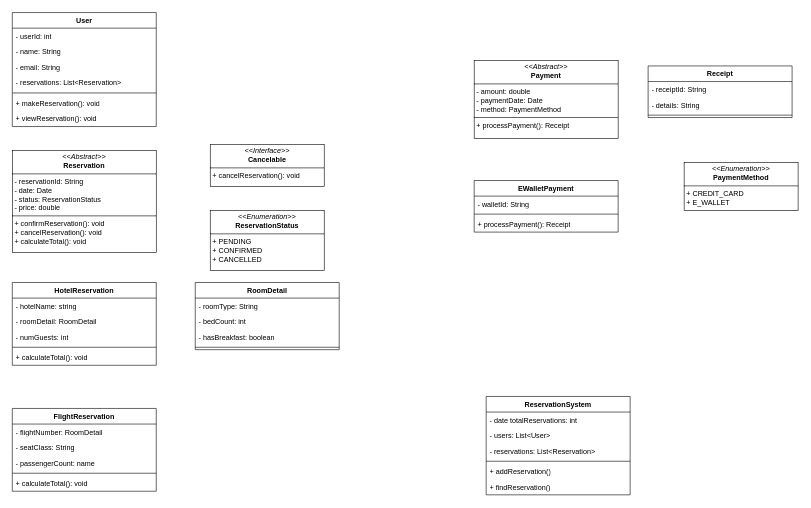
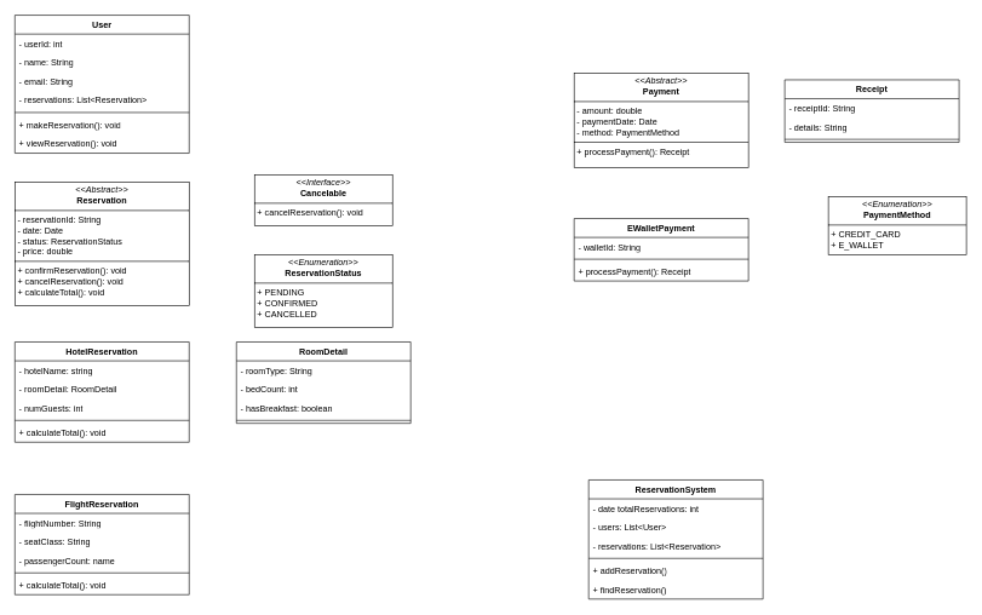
  <mxCell id="0" />
  <mxCell id="1" parent="0" />
  <mxCell id="2" value="User" style="swimlane;fontStyle=1;align=center;verticalAlign=top;childLayout=stackLayout;horizontal=1;startSize=26;horizontalStack=0;resizeParent=1;resizeParentMax=0;resizeLast=0;collapsible=1;marginBottom=0;whiteSpace=wrap;html=1;" vertex="1" parent="1"><mxGeometry x="20" y="20" width="240" height="190" as="geometry" /></mxCell>
  <mxCell id="3" value="- userId: int" style="text;strokeColor=none;fillColor=none;align=left;verticalAlign=top;spacingLeft=4;spacingRight=4;overflow=hidden;rotatable=0;points=[[0,0.5],[1,0.5]];portConstraint=eastwest;whiteSpace=wrap;html=1;" vertex="1" parent="2"><mxGeometry y="26" width="240" height="26" as="geometry" /></mxCell>
  <mxCell id="4" value="- name: String" style="text;strokeColor=none;fillColor=none;align=left;verticalAlign=top;spacingLeft=4;spacingRight=4;overflow=hidden;rotatable=0;points=[[0,0.5],[1,0.5]];portConstraint=eastwest;whiteSpace=wrap;html=1;" vertex="1" parent="2"><mxGeometry y="52" width="240" height="26" as="geometry" /></mxCell>
  <mxCell id="5" value="- email: String" style="text;strokeColor=none;fillColor=none;align=left;verticalAlign=top;spacingLeft=4;spacingRight=4;overflow=hidden;rotatable=0;points=[[0,0.5],[1,0.5]];portConstraint=eastwest;whiteSpace=wrap;html=1;" vertex="1" parent="2"><mxGeometry y="78" width="240" height="26" as="geometry" /></mxCell>
  <mxCell id="6" value="- reservations: List&amp;lt;Reservation&amp;gt;" style="text;strokeColor=none;fillColor=none;align=left;verticalAlign=top;spacingLeft=4;spacingRight=4;overflow=hidden;rotatable=0;points=[[0,0.5],[1,0.5]];portConstraint=eastwest;whiteSpace=wrap;html=1;" vertex="1" parent="2"><mxGeometry y="104" width="240" height="26" as="geometry" /></mxCell>
  <mxCell id="7" value="" style="line;strokeWidth=1;fillColor=none;align=left;verticalAlign=middle;spacingTop=-1;spacingLeft=3;spacingRight=3;rotatable=0;labelPosition=right;points=[];portConstraint=eastwest;strokeColor=inherit;" vertex="1" parent="2"><mxGeometry y="130" width="240" height="8" as="geometry" /></mxCell>
  <mxCell id="8" value="+ makeReservation(): void" style="text;strokeColor=none;fillColor=none;align=left;verticalAlign=top;spacingLeft=4;spacingRight=4;overflow=hidden;rotatable=0;points=[[0,0.5],[1,0.5]];portConstraint=eastwest;whiteSpace=wrap;html=1;" vertex="1" parent="2"><mxGeometry y="138" width="240" height="26" as="geometry" /></mxCell>
  <mxCell id="9" value="+ viewReservation(): void" style="text;strokeColor=none;fillColor=none;align=left;verticalAlign=top;spacingLeft=4;spacingRight=4;overflow=hidden;rotatable=0;points=[[0,0.5],[1,0.5]];portConstraint=eastwest;whiteSpace=wrap;html=1;" vertex="1" parent="2"><mxGeometry y="164" width="240" height="26" as="geometry" /></mxCell>
  <mxCell id="10" value="&lt;p style=&quot;margin:0px;margin-top:4px;text-align:center;&quot;&gt;&lt;i&gt;&amp;lt;&amp;lt;Abstract&amp;gt;&amp;gt;&lt;/i&gt;&lt;br&gt;&lt;b&gt;Reservation&lt;/b&gt;&lt;/p&gt;&lt;hr size=&quot;1&quot; style=&quot;border-style:solid;&quot;&gt;&lt;p style=&quot;margin:0px;margin-left:4px;&quot;&gt;- reservationId: String&lt;br&gt;- date: Date&lt;/p&gt;&lt;p style=&quot;margin:0px;margin-left:4px;&quot;&gt;- status: ReservationStatus&lt;/p&gt;&lt;p style=&quot;margin:0px;margin-left:4px;&quot;&gt;- price: double&lt;/p&gt;&lt;hr size=&quot;1&quot; style=&quot;border-style:solid;&quot;&gt;&lt;p style=&quot;margin:0px;margin-left:4px;&quot;&gt;+ confirmReservation(): void&lt;br&gt;&lt;/p&gt;&lt;p style=&quot;margin:0px;margin-left:4px;&quot;&gt;+ cancelReservation(): void&lt;/p&gt;&lt;p style=&quot;margin:0px;margin-left:4px;&quot;&gt;+ calculateTotal(): void&lt;/p&gt;" style="verticalAlign=top;align=left;overflow=fill;html=1;whiteSpace=wrap;" vertex="1" parent="1"><mxGeometry x="20" y="250" width="240" height="170" as="geometry" /></mxCell>
  <mxCell id="11" value="&lt;p style=&quot;margin:0px;margin-top:4px;text-align:center;&quot;&gt;&lt;i&gt;&amp;lt;&amp;lt;Interface&amp;gt;&amp;gt;&lt;/i&gt;&lt;br&gt;&lt;b&gt;Cancelable&lt;/b&gt;&lt;/p&gt;&lt;hr size=&quot;1&quot; style=&quot;border-style:solid;&quot;&gt;&lt;p style=&quot;margin:0px;margin-left:4px;&quot;&gt;&lt;span style=&quot;background-color: transparent; color: light-dark(rgb(0, 0, 0), rgb(255, 255, 255));&quot;&gt;+ cancelReservation(): void&lt;/span&gt;&lt;/p&gt;" style="verticalAlign=top;align=left;overflow=fill;html=1;whiteSpace=wrap;" vertex="1" parent="1"><mxGeometry x="350" y="240" width="190" height="70" as="geometry" /></mxCell>
  <mxCell id="12" value="HotelReservation" style="swimlane;fontStyle=1;align=center;verticalAlign=top;childLayout=stackLayout;horizontal=1;startSize=26;horizontalStack=0;resizeParent=1;resizeParentMax=0;resizeLast=0;collapsible=1;marginBottom=0;whiteSpace=wrap;html=1;" vertex="1" parent="1"><mxGeometry x="20" y="470" width="240" height="138" as="geometry" /></mxCell>
  <mxCell id="13" value="- hotelName: string" style="text;strokeColor=none;fillColor=none;align=left;verticalAlign=top;spacingLeft=4;spacingRight=4;overflow=hidden;rotatable=0;points=[[0,0.5],[1,0.5]];portConstraint=eastwest;whiteSpace=wrap;html=1;" vertex="1" parent="12"><mxGeometry y="26" width="240" height="26" as="geometry" /></mxCell>
  <mxCell id="14" value="- roomDetail: RoomDetail" style="text;strokeColor=none;fillColor=none;align=left;verticalAlign=top;spacingLeft=4;spacingRight=4;overflow=hidden;rotatable=0;points=[[0,0.5],[1,0.5]];portConstraint=eastwest;whiteSpace=wrap;html=1;" vertex="1" parent="12"><mxGeometry y="52" width="240" height="26" as="geometry" /></mxCell>
  <mxCell id="15" value="- numGuests: int" style="text;strokeColor=none;fillColor=none;align=left;verticalAlign=top;spacingLeft=4;spacingRight=4;overflow=hidden;rotatable=0;points=[[0,0.5],[1,0.5]];portConstraint=eastwest;whiteSpace=wrap;html=1;" vertex="1" parent="12"><mxGeometry y="78" width="240" height="26" as="geometry" /></mxCell>
  <mxCell id="16" value="" style="line;strokeWidth=1;fillColor=none;align=left;verticalAlign=middle;spacingTop=-1;spacingLeft=3;spacingRight=3;rotatable=0;labelPosition=right;points=[];portConstraint=eastwest;strokeColor=inherit;" vertex="1" parent="12"><mxGeometry y="104" width="240" height="8" as="geometry" /></mxCell>
  <mxCell id="17" value="+ calculateTotal(): void" style="text;strokeColor=none;fillColor=none;align=left;verticalAlign=top;spacingLeft=4;spacingRight=4;overflow=hidden;rotatable=0;points=[[0,0.5],[1,0.5]];portConstraint=eastwest;whiteSpace=wrap;html=1;" vertex="1" parent="12"><mxGeometry y="112" width="240" height="26" as="geometry" /></mxCell>
  <mxCell id="18" value="RoomDetail" style="swimlane;fontStyle=1;align=center;verticalAlign=top;childLayout=stackLayout;horizontal=1;startSize=26;horizontalStack=0;resizeParent=1;resizeParentMax=0;resizeLast=0;collapsible=1;marginBottom=0;whiteSpace=wrap;html=1;" vertex="1" parent="1"><mxGeometry x="325" y="470" width="240" height="112" as="geometry" /></mxCell>
  <mxCell id="19" value="- roomType: String" style="text;strokeColor=none;fillColor=none;align=left;verticalAlign=top;spacingLeft=4;spacingRight=4;overflow=hidden;rotatable=0;points=[[0,0.5],[1,0.5]];portConstraint=eastwest;whiteSpace=wrap;html=1;" vertex="1" parent="18"><mxGeometry y="26" width="240" height="26" as="geometry" /></mxCell>
  <mxCell id="20" value="- bedCount: int" style="text;strokeColor=none;fillColor=none;align=left;verticalAlign=top;spacingLeft=4;spacingRight=4;overflow=hidden;rotatable=0;points=[[0,0.5],[1,0.5]];portConstraint=eastwest;whiteSpace=wrap;html=1;" vertex="1" parent="18"><mxGeometry y="52" width="240" height="26" as="geometry" /></mxCell>
  <mxCell id="21" value="- hasBreakfast: boolean" style="text;strokeColor=none;fillColor=none;align=left;verticalAlign=top;spacingLeft=4;spacingRight=4;overflow=hidden;rotatable=0;points=[[0,0.5],[1,0.5]];portConstraint=eastwest;whiteSpace=wrap;html=1;" vertex="1" parent="18"><mxGeometry y="78" width="240" height="26" as="geometry" /></mxCell>
  <mxCell id="22" style="line;strokeWidth=1;fillColor=none;align=left;verticalAlign=middle;spacingTop=-1;spacingLeft=3;spacingRight=3;rotatable=0;labelPosition=right;points=[];portConstraint=eastwest;strokeColor=inherit;" vertex="1" parent="18"><mxGeometry y="104" width="240" height="8" as="geometry" /></mxCell>
  <mxCell id="23" value="FlightReservation" style="swimlane;fontStyle=1;align=center;verticalAlign=top;childLayout=stackLayout;horizontal=1;startSize=26;horizontalStack=0;resizeParent=1;resizeParentMax=0;resizeLast=0;collapsible=1;marginBottom=0;whiteSpace=wrap;html=1;" vertex="1" parent="1"><mxGeometry x="20" y="680" width="240" height="138" as="geometry" /></mxCell>
- <mxCell id="24" value="- flightNumber: RoomDetail" style="text;strokeColor=none;fillColor=none;align=left;verticalAlign=top;spacingLeft=4;spacingRight=4;overflow=hidden;rotatable=0;points=[[0,0.5],[1,0.5]];portConstraint=eastwest;whiteSpace=wrap;html=1;" vertex="1" parent="23"><mxGeometry y="26" width="240" height="26" as="geometry" /></mxCell>
+ <mxCell id="24" value="- flightNumber: String" style="text;strokeColor=none;fillColor=none;align=left;verticalAlign=top;spacingLeft=4;spacingRight=4;overflow=hidden;rotatable=0;points=[[0,0.5],[1,0.5]];portConstraint=eastwest;whiteSpace=wrap;html=1;" vertex="1" parent="23"><mxGeometry y="26" width="240" height="26" as="geometry" /></mxCell>
  <mxCell id="25" value="- seatClass: String" style="text;strokeColor=none;fillColor=none;align=left;verticalAlign=top;spacingLeft=4;spacingRight=4;overflow=hidden;rotatable=0;points=[[0,0.5],[1,0.5]];portConstraint=eastwest;whiteSpace=wrap;html=1;" vertex="1" parent="23"><mxGeometry y="52" width="240" height="26" as="geometry" /></mxCell>
  <mxCell id="26" value="- passengerCount: name" style="text;strokeColor=none;fillColor=none;align=left;verticalAlign=top;spacingLeft=4;spacingRight=4;overflow=hidden;rotatable=0;points=[[0,0.5],[1,0.5]];portConstraint=eastwest;whiteSpace=wrap;html=1;" vertex="1" parent="23"><mxGeometry y="78" width="240" height="26" as="geometry" /></mxCell>
  <mxCell id="27" value="" style="line;strokeWidth=1;fillColor=none;align=left;verticalAlign=middle;spacingTop=-1;spacingLeft=3;spacingRight=3;rotatable=0;labelPosition=right;points=[];portConstraint=eastwest;strokeColor=inherit;" vertex="1" parent="23"><mxGeometry y="104" width="240" height="8" as="geometry" /></mxCell>
  <mxCell id="28" value="+ calculateTotal(): void" style="text;strokeColor=none;fillColor=none;align=left;verticalAlign=top;spacingLeft=4;spacingRight=4;overflow=hidden;rotatable=0;points=[[0,0.5],[1,0.5]];portConstraint=eastwest;whiteSpace=wrap;html=1;" vertex="1" parent="23"><mxGeometry y="112" width="240" height="26" as="geometry" /></mxCell>
  <mxCell id="29" value="&lt;p style=&quot;margin:0px;margin-top:4px;text-align:center;&quot;&gt;&lt;i&gt;&amp;lt;&amp;lt;Enumeration&amp;gt;&amp;gt;&lt;/i&gt;&lt;br&gt;&lt;b&gt;ReservationStatus&lt;/b&gt;&lt;/p&gt;&lt;hr size=&quot;1&quot; style=&quot;border-style:solid;&quot;&gt;&lt;p style=&quot;margin:0px;margin-left:4px;&quot;&gt;&lt;span style=&quot;background-color: transparent; color: light-dark(rgb(0, 0, 0), rgb(255, 255, 255));&quot;&gt;+ PENDING&lt;/span&gt;&lt;/p&gt;&lt;p style=&quot;margin:0px;margin-left:4px;&quot;&gt;&lt;span style=&quot;background-color: transparent; color: light-dark(rgb(0, 0, 0), rgb(255, 255, 255));&quot;&gt;+ CONFIRMED&lt;/span&gt;&lt;/p&gt;&lt;p style=&quot;margin:0px;margin-left:4px;&quot;&gt;&lt;span style=&quot;background-color: transparent; color: light-dark(rgb(0, 0, 0), rgb(255, 255, 255));&quot;&gt;+ CANCELLED&lt;/span&gt;&lt;/p&gt;" style="verticalAlign=top;align=left;overflow=fill;html=1;whiteSpace=wrap;" vertex="1" parent="1"><mxGeometry x="350" y="350" width="190" height="100" as="geometry" /></mxCell>
  <mxCell id="30" value="&lt;p style=&quot;margin:0px;margin-top:4px;text-align:center;&quot;&gt;&lt;i&gt;&amp;lt;&amp;lt;Abstract&amp;gt;&amp;gt;&lt;/i&gt;&lt;br&gt;&lt;b&gt;Payment&lt;/b&gt;&lt;/p&gt;&lt;hr size=&quot;1&quot; style=&quot;border-style:solid;&quot;&gt;&lt;p style=&quot;margin:0px;margin-left:4px;&quot;&gt;- amount: double&lt;br&gt;- paymentDate: Date&lt;/p&gt;&lt;p style=&quot;margin:0px;margin-left:4px;&quot;&gt;- method: PaymentMethod&lt;/p&gt;&lt;hr size=&quot;1&quot; style=&quot;border-style:solid;&quot;&gt;&lt;p style=&quot;margin:0px;margin-left:4px;&quot;&gt;+ processPayment(): Receipt&lt;/p&gt;" style="verticalAlign=top;align=left;overflow=fill;html=1;whiteSpace=wrap;" vertex="1" parent="1"><mxGeometry x="790" y="100" width="240" height="130" as="geometry" /></mxCell>
  <mxCell id="31" value="Receipt" style="swimlane;fontStyle=1;align=center;verticalAlign=top;childLayout=stackLayout;horizontal=1;startSize=26;horizontalStack=0;resizeParent=1;resizeParentMax=0;resizeLast=0;collapsible=1;marginBottom=0;whiteSpace=wrap;html=1;" vertex="1" parent="1"><mxGeometry x="1080" y="109" width="240" height="86" as="geometry" /></mxCell>
  <mxCell id="32" value="- receiptId: String" style="text;strokeColor=none;fillColor=none;align=left;verticalAlign=top;spacingLeft=4;spacingRight=4;overflow=hidden;rotatable=0;points=[[0,0.5],[1,0.5]];portConstraint=eastwest;whiteSpace=wrap;html=1;" vertex="1" parent="31"><mxGeometry y="26" width="240" height="26" as="geometry" /></mxCell>
  <mxCell id="33" value="- details: String" style="text;strokeColor=none;fillColor=none;align=left;verticalAlign=top;spacingLeft=4;spacingRight=4;overflow=hidden;rotatable=0;points=[[0,0.5],[1,0.5]];portConstraint=eastwest;whiteSpace=wrap;html=1;" vertex="1" parent="31"><mxGeometry y="52" width="240" height="26" as="geometry" /></mxCell>
  <mxCell id="34" style="line;strokeWidth=1;fillColor=none;align=left;verticalAlign=middle;spacingTop=-1;spacingLeft=3;spacingRight=3;rotatable=0;labelPosition=right;points=[];portConstraint=eastwest;strokeColor=inherit;" vertex="1" parent="31"><mxGeometry y="78" width="240" height="8" as="geometry" /></mxCell>
  <mxCell id="35" value="EWalletPayment" style="swimlane;fontStyle=1;align=center;verticalAlign=top;childLayout=stackLayout;horizontal=1;startSize=26;horizontalStack=0;resizeParent=1;resizeParentMax=0;resizeLast=0;collapsible=1;marginBottom=0;whiteSpace=wrap;html=1;" vertex="1" parent="1"><mxGeometry x="790" y="300" width="240" height="86" as="geometry" /></mxCell>
  <mxCell id="36" value="- walletId: String" style="text;strokeColor=none;fillColor=none;align=left;verticalAlign=top;spacingLeft=4;spacingRight=4;overflow=hidden;rotatable=0;points=[[0,0.5],[1,0.5]];portConstraint=eastwest;whiteSpace=wrap;html=1;" vertex="1" parent="35"><mxGeometry y="26" width="240" height="26" as="geometry" /></mxCell>
  <mxCell id="37" value="" style="line;strokeWidth=1;fillColor=none;align=left;verticalAlign=middle;spacingTop=-1;spacingLeft=3;spacingRight=3;rotatable=0;labelPosition=right;points=[];portConstraint=eastwest;strokeColor=inherit;" vertex="1" parent="35"><mxGeometry y="52" width="240" height="8" as="geometry" /></mxCell>
  <mxCell id="38" value="+ processPayment(): Receipt" style="text;strokeColor=none;fillColor=none;align=left;verticalAlign=top;spacingLeft=4;spacingRight=4;overflow=hidden;rotatable=0;points=[[0,0.5],[1,0.5]];portConstraint=eastwest;whiteSpace=wrap;html=1;" vertex="1" parent="35"><mxGeometry y="60" width="240" height="26" as="geometry" /></mxCell>
  <mxCell id="39" value="&lt;p style=&quot;margin:0px;margin-top:4px;text-align:center;&quot;&gt;&lt;i&gt;&amp;lt;&amp;lt;Enumeration&amp;gt;&amp;gt;&lt;/i&gt;&lt;br&gt;&lt;b&gt;PaymentMethod&lt;/b&gt;&lt;/p&gt;&lt;hr size=&quot;1&quot; style=&quot;border-style:solid;&quot;&gt;&lt;p style=&quot;margin:0px;margin-left:4px;&quot;&gt;&lt;span style=&quot;background-color: transparent; color: light-dark(rgb(0, 0, 0), rgb(255, 255, 255));&quot;&gt;+ CREDIT_CARD&lt;/span&gt;&lt;/p&gt;&lt;p style=&quot;margin:0px;margin-left:4px;&quot;&gt;&lt;span style=&quot;background-color: transparent; color: light-dark(rgb(0, 0, 0), rgb(255, 255, 255));&quot;&gt;+ E_WALLET&lt;/span&gt;&lt;/p&gt;" style="verticalAlign=top;align=left;overflow=fill;html=1;whiteSpace=wrap;" vertex="1" parent="1"><mxGeometry x="1140" y="270" width="190" height="80" as="geometry" /></mxCell>
  <mxCell id="40" value="ReservationSystem" style="swimlane;fontStyle=1;align=center;verticalAlign=top;childLayout=stackLayout;horizontal=1;startSize=26;horizontalStack=0;resizeParent=1;resizeParentMax=0;resizeLast=0;collapsible=1;marginBottom=0;whiteSpace=wrap;html=1;" vertex="1" parent="1"><mxGeometry x="810" y="660" width="240" height="164" as="geometry" /></mxCell>
  <mxCell id="41" value="- date totalReservations: int" style="text;strokeColor=none;fillColor=none;align=left;verticalAlign=top;spacingLeft=4;spacingRight=4;overflow=hidden;rotatable=0;points=[[0,0.5],[1,0.5]];portConstraint=eastwest;whiteSpace=wrap;html=1;" vertex="1" parent="40"><mxGeometry y="26" width="240" height="26" as="geometry" /></mxCell>
  <mxCell id="42" value="- users: List&amp;lt;User&amp;gt;" style="text;strokeColor=none;fillColor=none;align=left;verticalAlign=top;spacingLeft=4;spacingRight=4;overflow=hidden;rotatable=0;points=[[0,0.5],[1,0.5]];portConstraint=eastwest;whiteSpace=wrap;html=1;" vertex="1" parent="40"><mxGeometry y="52" width="240" height="26" as="geometry" /></mxCell>
  <mxCell id="43" value="- reservations: List&amp;lt;Reservation&amp;gt;" style="text;strokeColor=none;fillColor=none;align=left;verticalAlign=top;spacingLeft=4;spacingRight=4;overflow=hidden;rotatable=0;points=[[0,0.5],[1,0.5]];portConstraint=eastwest;whiteSpace=wrap;html=1;" vertex="1" parent="40"><mxGeometry y="78" width="240" height="26" as="geometry" /></mxCell>
  <mxCell id="44" value="" style="line;strokeWidth=1;fillColor=none;align=left;verticalAlign=middle;spacingTop=-1;spacingLeft=3;spacingRight=3;rotatable=0;labelPosition=right;points=[];portConstraint=eastwest;strokeColor=inherit;" vertex="1" parent="40"><mxGeometry y="104" width="240" height="8" as="geometry" /></mxCell>
  <mxCell id="45" value="+ addReservation()" style="text;strokeColor=none;fillColor=none;align=left;verticalAlign=top;spacingLeft=4;spacingRight=4;overflow=hidden;rotatable=0;points=[[0,0.5],[1,0.5]];portConstraint=eastwest;whiteSpace=wrap;html=1;" vertex="1" parent="40"><mxGeometry y="112" width="240" height="26" as="geometry" /></mxCell>
  <mxCell id="46" value="+ findReservation()" style="text;strokeColor=none;fillColor=none;align=left;verticalAlign=top;spacingLeft=4;spacingRight=4;overflow=hidden;rotatable=0;points=[[0,0.5],[1,0.5]];portConstraint=eastwest;whiteSpace=wrap;html=1;" vertex="1" parent="40"><mxGeometry y="138" width="240" height="26" as="geometry" /></mxCell>
